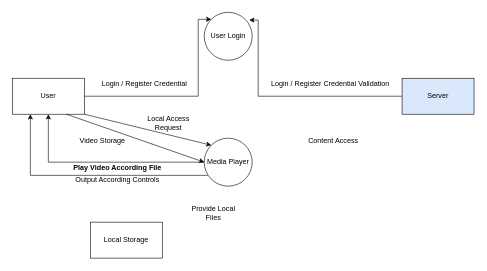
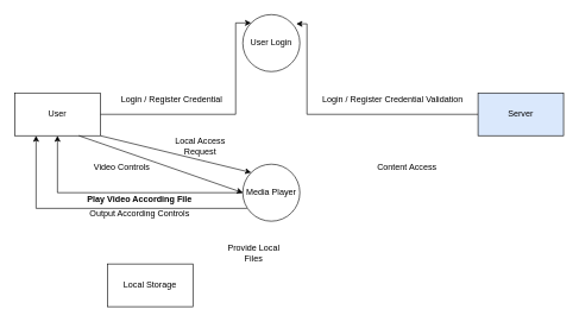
  <mxCell id="0" />
  <mxCell id="1" parent="0" />
  <mxCell id="2" style="edgeStyle=orthogonalEdgeStyle;rounded=0;orthogonalLoop=1;jettySize=auto;html=1;entryX=0;entryY=0;entryDx=0;entryDy=0;" edge="1" parent="1" source="3" target="6"><mxGeometry relative="1" as="geometry"><Array as="points"><mxPoint x="330" y="160" /><mxPoint x="330" y="32" /></Array></mxGeometry></mxCell>
  <mxCell id="3" value="User" style="rounded=0;whiteSpace=wrap;html=1;" vertex="1" parent="1"><mxGeometry x="20" y="130" width="120" height="60" as="geometry" /></mxCell>
  <mxCell id="4" style="edgeStyle=orthogonalEdgeStyle;rounded=0;orthogonalLoop=1;jettySize=auto;html=1;entryX=0.938;entryY=0.163;entryDx=0;entryDy=0;entryPerimeter=0;" edge="1" parent="1" source="5" target="6"><mxGeometry relative="1" as="geometry"><Array as="points"><mxPoint x="430" y="160" /><mxPoint x="430" y="33" /></Array></mxGeometry></mxCell>
  <mxCell id="5" value="Server" style="rounded=0;whiteSpace=wrap;html=1;fillColor=#dae8fc;" vertex="1" parent="1"><mxGeometry x="670" y="130" width="120" height="60" as="geometry" /></mxCell>
  <mxCell id="6" value="User Login" style="ellipse;whiteSpace=wrap;html=1;aspect=fixed;" vertex="1" parent="1"><mxGeometry x="340" y="20" width="80" height="80" as="geometry" /></mxCell>
  <mxCell id="7" value="Login / Register Credential" style="text;html=1;align=center;verticalAlign=middle;resizable=0;points=[];autosize=1;strokeColor=none;fillColor=none;" vertex="1" parent="1"><mxGeometry x="160" y="130" width="160" height="20" as="geometry" /></mxCell>
  <mxCell id="8" value="Login / Register Credential Validation" style="text;html=1;align=center;verticalAlign=middle;resizable=0;points=[];autosize=1;strokeColor=none;fillColor=none;" vertex="1" parent="1"><mxGeometry x="445" y="130" width="210" height="20" as="geometry" /></mxCell>
  <mxCell id="9" style="edgeStyle=orthogonalEdgeStyle;rounded=0;orthogonalLoop=1;jettySize=auto;html=1;entryX=0.5;entryY=1;entryDx=0;entryDy=0;" edge="1" parent="1" source="10" target="3"><mxGeometry relative="1" as="geometry" /></mxCell>
  <mxCell id="10" value="Media Player" style="ellipse;whiteSpace=wrap;html=1;aspect=fixed;" vertex="1" parent="1"><mxGeometry x="340" y="230" width="80" height="80" as="geometry" /></mxCell>
  <mxCell id="11" value="Local Storage" style="rounded=0;whiteSpace=wrap;html=1;" vertex="1" parent="1"><mxGeometry x="150" y="370" width="120" height="60" as="geometry" /></mxCell>
  <mxCell id="12" value="" style="endArrow=classic;html=1;rounded=0;exitX=1;exitY=1;exitDx=0;exitDy=0;entryX=0;entryY=0;entryDx=0;entryDy=0;" edge="1" parent="1" source="3" target="10"><mxGeometry width="50" height="50" relative="1" as="geometry"><mxPoint x="350" y="290" as="sourcePoint" /><mxPoint x="400" y="240" as="targetPoint" /></mxGeometry></mxCell>
  <mxCell id="13" value="Local Access&lt;br&gt;Request" style="text;html=1;align=center;verticalAlign=middle;resizable=0;points=[];autosize=1;strokeColor=none;fillColor=none;" vertex="1" parent="1"><mxGeometry x="230" y="190" width="100" height="30" as="geometry" /></mxCell>
- <mxCell id="14" value="Content Access" style="text;html=1;align=center;verticalAlign=middle;resizable=0;points=[];autosize=1;strokeColor=none;fillColor=none;" vertex="1" parent="1"><mxGeometry x="505" y="225" width="100" height="20" as="geometry" /></mxCell>
+ <mxCell id="14" value="Content Access" style="text;html=1;align=center;verticalAlign=middle;resizable=0;points=[];autosize=1;strokeColor=none;fillColor=none;" vertex="1" parent="1"><mxGeometry x="520" y="225" width="100" height="20" as="geometry" /></mxCell>
  <mxCell id="15" value="Provide Local &lt;br&gt;Files" style="text;html=1;align=center;verticalAlign=middle;resizable=0;points=[];autosize=1;strokeColor=none;fillColor=none;" vertex="1" parent="1"><mxGeometry x="310" y="340" width="90" height="30" as="geometry" /></mxCell>
  <mxCell id="16" value="Play Video According File" style="text;html=1;align=center;verticalAlign=middle;resizable=0;points=[];autosize=1;strokeColor=none;fillColor=none;fontStyle=1" vertex="1" parent="1"><mxGeometry x="115" y="270" width="160" height="20" as="geometry" /></mxCell>
  <mxCell id="17" value="" style="endArrow=classic;html=1;rounded=0;entryX=0;entryY=0.5;entryDx=0;entryDy=0;exitX=0.75;exitY=1;exitDx=0;exitDy=0;" edge="1" parent="1" source="3" target="10"><mxGeometry width="50" height="50" relative="1" as="geometry"><mxPoint x="350" y="300" as="sourcePoint" /><mxPoint x="400" y="250" as="targetPoint" /></mxGeometry></mxCell>
- <mxCell id="18" value="Video Storage" style="text;html=1;align=center;verticalAlign=middle;resizable=0;points=[];autosize=1;strokeColor=none;fillColor=none;" vertex="1" parent="1"><mxGeometry x="125" y="225" width="90" height="20" as="geometry" /></mxCell>
+ <mxCell id="18" value="Video Controls" style="text;html=1;align=center;verticalAlign=middle;resizable=0;points=[];autosize=1;strokeColor=none;fillColor=none;" vertex="1" parent="1"><mxGeometry x="125" y="225" width="90" height="20" as="geometry" /></mxCell>
  <mxCell id="19" value="" style="endArrow=classic;html=1;rounded=0;exitX=0.075;exitY=0.775;exitDx=0;exitDy=0;exitPerimeter=0;entryX=0.25;entryY=1;entryDx=0;entryDy=0;" edge="1" parent="1" source="10" target="3"><mxGeometry width="50" height="50" relative="1" as="geometry"><mxPoint x="350" y="310" as="sourcePoint" /><mxPoint x="400" y="260" as="targetPoint" /><Array as="points"><mxPoint x="50" y="292" /></Array></mxGeometry></mxCell>
  <mxCell id="20" value="Output According Controls" style="text;html=1;align=center;verticalAlign=middle;resizable=0;points=[];autosize=1;strokeColor=none;fillColor=none;" vertex="1" parent="1"><mxGeometry x="115" y="290" width="160" height="20" as="geometry" /></mxCell>
